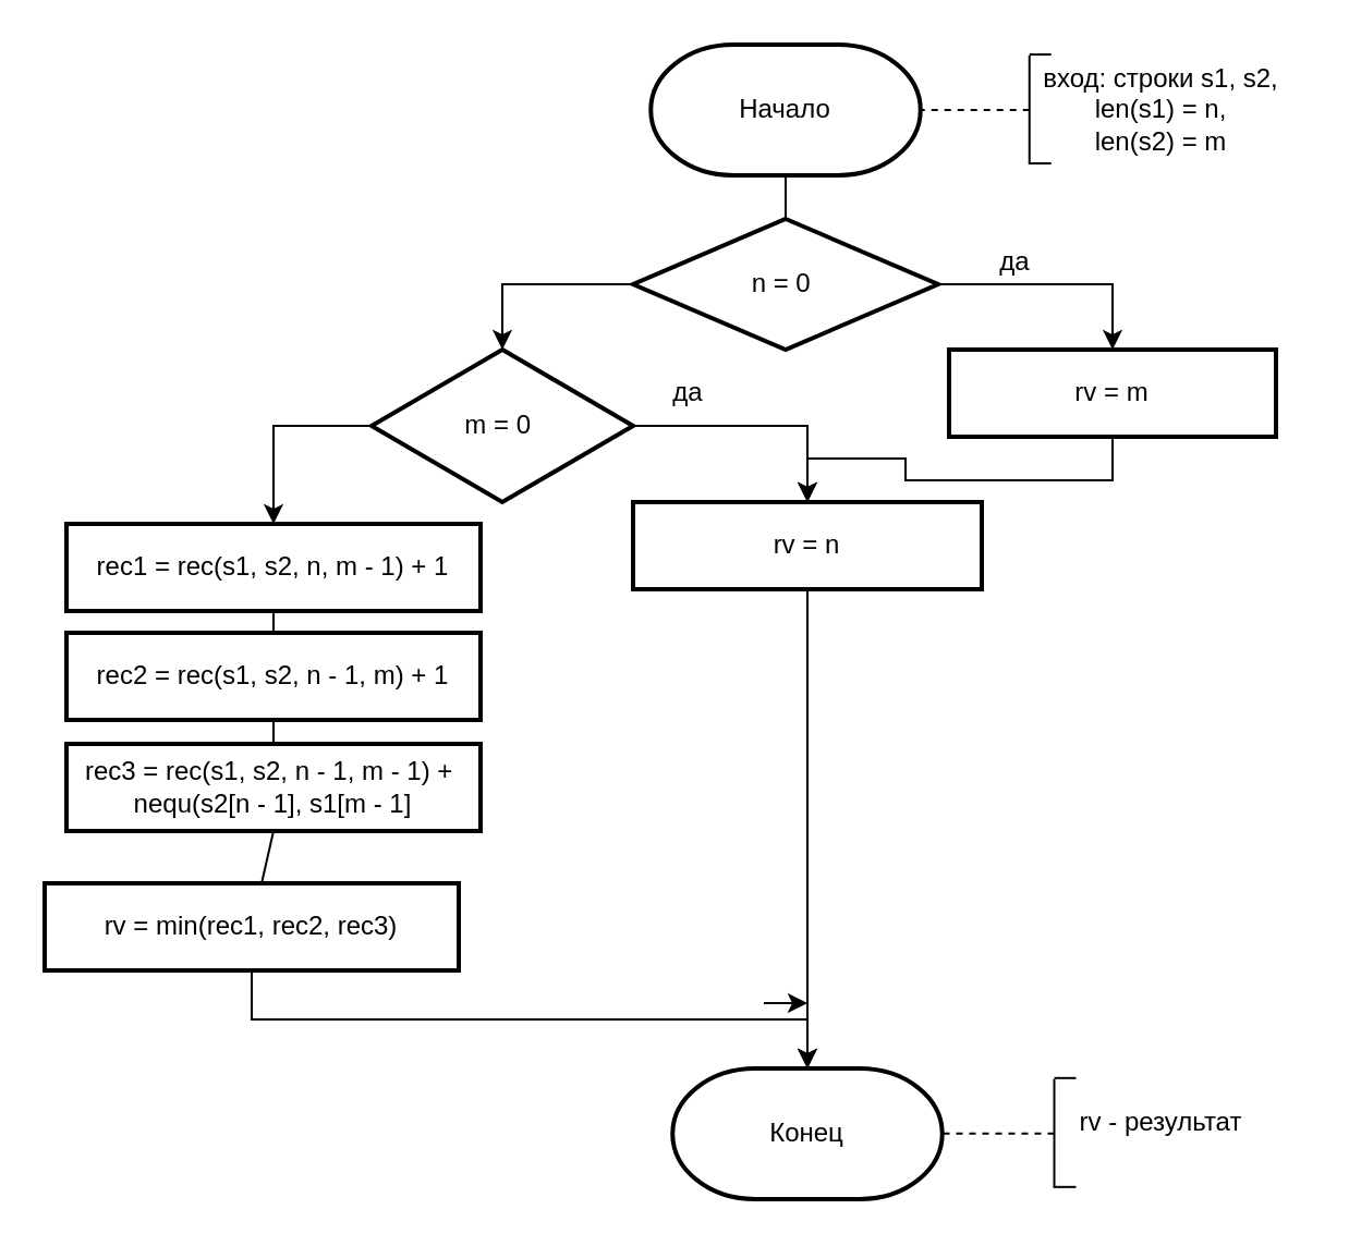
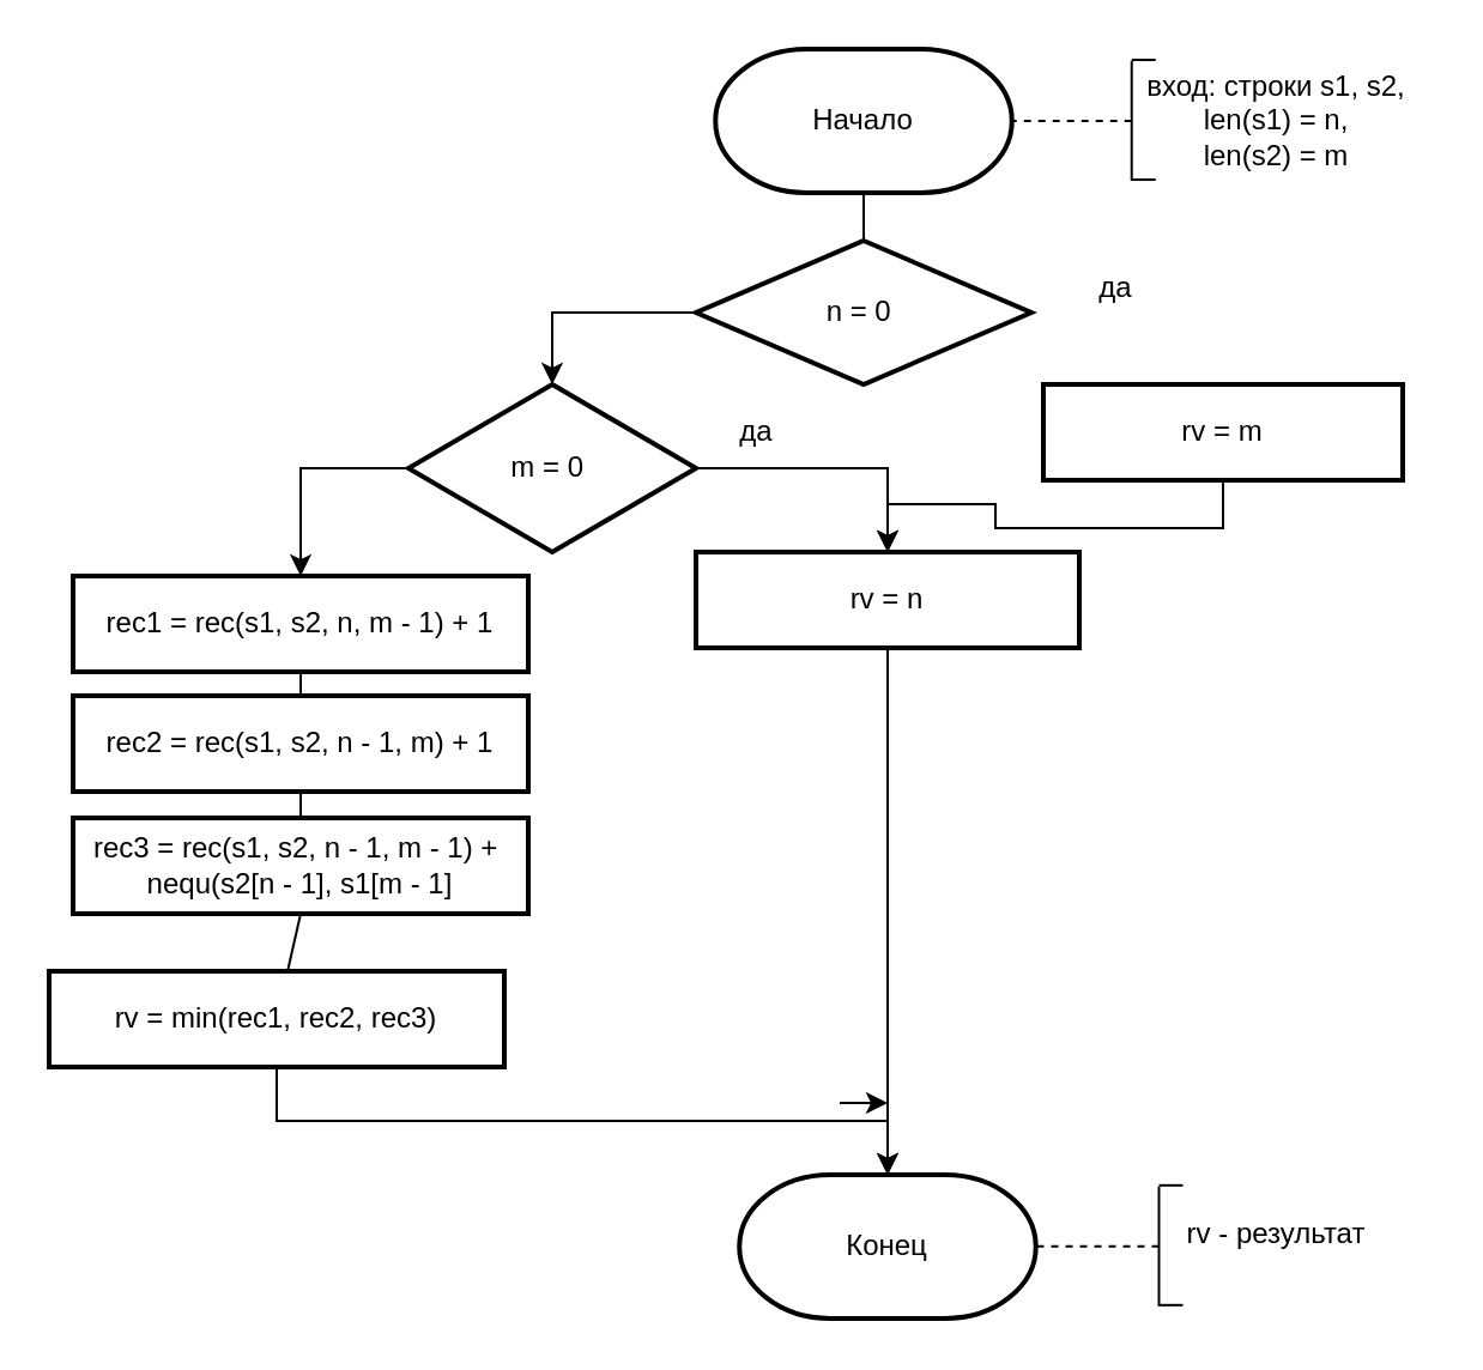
  <mxCell id="0" />
  <mxCell id="1" parent="0" />
  <mxCell id="2" value="Начало" style="strokeWidth=2;html=1;shape=mxgraph.flowchart.terminator;whiteSpace=wrap;" vertex="1" parent="1"><mxGeometry x="298.13" width="123.75" height="60" as="geometry" y="20" /></mxCell>
  <mxCell id="3" value="" style="endArrow=none;html=1;" edge="1" parent="1"><mxGeometry width="50" height="50" relative="1" as="geometry"><mxPoint x="471.87" y="75" as="sourcePoint" /><mxPoint x="471.87" y="25" as="targetPoint" /></mxGeometry></mxCell>
  <mxCell id="4" value="" style="endArrow=none;html=1;" edge="1" parent="1"><mxGeometry width="50" height="50" relative="1" as="geometry"><mxPoint x="481.87" y="24.52" as="sourcePoint" /><mxPoint x="471.87" y="24.52" as="targetPoint" /></mxGeometry></mxCell>
  <mxCell id="5" value="" style="endArrow=none;html=1;" edge="1" parent="1"><mxGeometry width="50" height="50" relative="1" as="geometry"><mxPoint x="471.87" y="74.52" as="sourcePoint" /><mxPoint x="481.87" y="74.52" as="targetPoint" /></mxGeometry></mxCell>
  <mxCell id="6" value="вход: строки s1, s2,&lt;br&gt;len(s1) = n,&lt;br&gt;len(s2) = m" style="text;html=1;align=center;verticalAlign=middle;resizable=0;points=[];autosize=1;strokeColor=none;fillColor=none;" vertex="1" parent="1"><mxGeometry x="466.62" y="25" width="130" height="50" as="geometry" /></mxCell>
  <mxCell id="7" value="" style="endArrow=none;dashed=1;html=1;entryX=1;entryY=0.5;entryDx=0;entryDy=0;entryPerimeter=0;" edge="1" parent="1" target="2"><mxGeometry width="50" height="50" relative="1" as="geometry"><mxPoint x="471.87" y="50" as="sourcePoint" /><mxPoint x="421.87" y="25" as="targetPoint" /></mxGeometry></mxCell>
  <mxCell id="8" style="edgeStyle=orthogonalEdgeStyle;rounded=0;orthogonalLoop=1;jettySize=auto;html=1;exitX=0;exitY=0.5;exitDx=0;exitDy=0;" edge="1" parent="1" source="10" target="13"><mxGeometry relative="1" as="geometry" /></mxCell>
- <mxCell id="9" style="edgeStyle=orthogonalEdgeStyle;rounded=0;orthogonalLoop=1;jettySize=auto;html=1;exitX=1;exitY=0.5;exitDx=0;exitDy=0;entryX=0.5;entryY=0;entryDx=0;entryDy=0;" edge="1" parent="1" source="10" target="17"><mxGeometry relative="1" as="geometry" /></mxCell>
  <mxCell id="10" value="n = 0&amp;nbsp;" style="rhombus;whiteSpace=wrap;html=1;strokeWidth=2;" vertex="1" parent="1"><mxGeometry x="290" y="100" width="140" height="60" as="geometry" /></mxCell>
  <mxCell id="11" style="edgeStyle=orthogonalEdgeStyle;rounded=0;orthogonalLoop=1;jettySize=auto;html=1;exitX=0;exitY=0.5;exitDx=0;exitDy=0;entryX=0.5;entryY=0;entryDx=0;entryDy=0;" edge="1" parent="1" source="13" target="20"><mxGeometry relative="1" as="geometry" /></mxCell>
  <mxCell id="12" style="edgeStyle=orthogonalEdgeStyle;rounded=0;orthogonalLoop=1;jettySize=auto;html=1;exitX=1;exitY=0.5;exitDx=0;exitDy=0;" edge="1" parent="1" source="13" target="15"><mxGeometry relative="1" as="geometry" /></mxCell>
  <mxCell id="13" value="m = 0&amp;nbsp;" style="rhombus;whiteSpace=wrap;html=1;strokeWidth=2;" vertex="1" parent="1"><mxGeometry x="170" y="160" width="120" height="70" as="geometry" /></mxCell>
  <mxCell id="14" style="edgeStyle=orthogonalEdgeStyle;rounded=0;orthogonalLoop=1;jettySize=auto;html=1;exitX=0.5;exitY=1;exitDx=0;exitDy=0;" edge="1" parent="1" source="15" target="29"><mxGeometry relative="1" as="geometry" /></mxCell>
  <mxCell id="15" value="rv = n" style="rounded=0;whiteSpace=wrap;html=1;strokeWidth=2;" vertex="1" parent="1"><mxGeometry x="290" y="230" width="160" height="40" as="geometry" /></mxCell>
  <mxCell id="16" style="edgeStyle=orthogonalEdgeStyle;rounded=0;orthogonalLoop=1;jettySize=auto;html=1;exitX=0.5;exitY=1;exitDx=0;exitDy=0;" edge="1" parent="1" source="17" target="15"><mxGeometry relative="1" as="geometry" /></mxCell>
  <mxCell id="17" value="rv = m" style="rounded=0;whiteSpace=wrap;html=1;strokeWidth=2;" vertex="1" parent="1"><mxGeometry x="435" y="160" width="150" height="40" as="geometry" /></mxCell>
  <mxCell id="18" value="да" style="text;html=1;align=center;verticalAlign=middle;resizable=0;points=[];autosize=1;strokeColor=none;fillColor=none;" vertex="1" parent="1"><mxGeometry x="450" y="110" width="30" height="20" as="geometry" /></mxCell>
  <mxCell id="19" value="да" style="text;html=1;align=center;verticalAlign=middle;resizable=0;points=[];autosize=1;strokeColor=none;fillColor=none;" vertex="1" parent="1"><mxGeometry x="300" y="170" width="30" height="20" as="geometry" /></mxCell>
  <mxCell id="20" value="rec1 = rec(s1, s2, n, m - 1) + 1" style="rounded=0;whiteSpace=wrap;html=1;absoluteArcSize=1;arcSize=14;strokeWidth=2;" vertex="1" parent="1"><mxGeometry x="30" y="240" width="190" height="40" as="geometry" /></mxCell>
  <mxCell id="21" value="rec2 = rec(s1, s2, n - 1, m) + 1" style="rounded=0;whiteSpace=wrap;html=1;absoluteArcSize=1;arcSize=14;strokeWidth=2;" vertex="1" parent="1"><mxGeometry x="30" y="290" width="190" height="40" as="geometry" /></mxCell>
  <mxCell id="22" value="rec3 = rec(s1, s2, n - 1, m - 1) +&amp;nbsp;&lt;br&gt;nequ(s2[n - 1], s1[m - 1]" style="rounded=0;whiteSpace=wrap;html=1;absoluteArcSize=1;arcSize=14;strokeWidth=2;" vertex="1" parent="1"><mxGeometry x="30" y="341" width="190" height="40" as="geometry" /></mxCell>
  <mxCell id="23" value="" style="endArrow=none;html=1;" edge="1" parent="1" source="21" target="20"><mxGeometry width="50" height="50" relative="1" as="geometry"><mxPoint x="160" y="410" as="sourcePoint" /><mxPoint x="210" y="360" as="targetPoint" /></mxGeometry></mxCell>
  <mxCell id="24" value="" style="endArrow=none;html=1;entryX=0.5;entryY=1;entryDx=0;entryDy=0;exitX=0.5;exitY=0;exitDx=0;exitDy=0;" edge="1" parent="1" source="22" target="21"><mxGeometry width="50" height="50" relative="1" as="geometry"><mxPoint x="160" y="410" as="sourcePoint" /><mxPoint x="210" y="360" as="targetPoint" /></mxGeometry></mxCell>
  <mxCell id="25" style="edgeStyle=orthogonalEdgeStyle;rounded=0;orthogonalLoop=1;jettySize=auto;html=1;exitX=0.5;exitY=1;exitDx=0;exitDy=0;" edge="1" parent="1" source="26" target="29"><mxGeometry relative="1" as="geometry" /></mxCell>
  <mxCell id="26" value="rv = min(rec1, rec2, rec3)" style="rounded=0;whiteSpace=wrap;html=1;strokeWidth=2;" vertex="1" parent="1"><mxGeometry x="20" y="405" width="190" height="40" as="geometry" /></mxCell>
  <mxCell id="27" value="" style="endArrow=none;html=1;entryX=0.5;entryY=1;entryDx=0;entryDy=0;" edge="1" parent="1" source="26" target="22"><mxGeometry width="50" height="50" relative="1" as="geometry"><mxPoint x="230" y="340" as="sourcePoint" /><mxPoint x="280" y="290" as="targetPoint" /></mxGeometry></mxCell>
  <mxCell id="28" value="" style="endArrow=none;html=1;entryX=0.5;entryY=1;entryDx=0;entryDy=0;entryPerimeter=0;exitX=0.5;exitY=0;exitDx=0;exitDy=0;" edge="1" parent="1" source="10" target="2"><mxGeometry width="50" height="50" relative="1" as="geometry"><mxPoint x="362" y="110" as="sourcePoint" /><mxPoint x="440" y="180" as="targetPoint" /></mxGeometry></mxCell>
  <mxCell id="29" value="Конец" style="strokeWidth=2;html=1;shape=mxgraph.flowchart.terminator;whiteSpace=wrap;" vertex="1" parent="1"><mxGeometry x="308.12" y="490" width="123.75" height="60" as="geometry" /></mxCell>
  <mxCell id="30" value="" style="endArrow=classic;html=1;" edge="1" parent="1"><mxGeometry width="50" height="50" relative="1" as="geometry"><mxPoint x="350" y="460" as="sourcePoint" /><mxPoint x="370" y="460" as="targetPoint" /></mxGeometry></mxCell>
  <mxCell id="31" value="" style="endArrow=none;html=1;" edge="1" parent="1"><mxGeometry width="50" height="50" relative="1" as="geometry"><mxPoint x="483.25" y="544.89" as="sourcePoint" /><mxPoint x="483.25" y="494.89" as="targetPoint" /></mxGeometry></mxCell>
  <mxCell id="32" value="" style="endArrow=none;html=1;" edge="1" parent="1"><mxGeometry width="50" height="50" relative="1" as="geometry"><mxPoint x="493.25" y="494.41" as="sourcePoint" /><mxPoint x="483.25" y="494.41" as="targetPoint" /></mxGeometry></mxCell>
  <mxCell id="33" value="" style="endArrow=none;html=1;" edge="1" parent="1"><mxGeometry width="50" height="50" relative="1" as="geometry"><mxPoint x="483.25" y="544.41" as="sourcePoint" /><mxPoint x="493.25" y="544.41" as="targetPoint" /></mxGeometry></mxCell>
  <mxCell id="34" value="" style="endArrow=none;dashed=1;html=1;entryX=1;entryY=0.5;entryDx=0;entryDy=0;entryPerimeter=0;" edge="1" parent="1"><mxGeometry width="50" height="50" relative="1" as="geometry"><mxPoint x="483.25" y="519.89" as="sourcePoint" /><mxPoint x="430" y="519.89" as="targetPoint" /></mxGeometry></mxCell>
  <mxCell id="35" value="rv - результат" style="text;html=1;align=center;verticalAlign=middle;resizable=0;points=[];autosize=1;strokeColor=none;fillColor=none;" vertex="1" parent="1"><mxGeometry x="486.62" y="505.41" width="90" height="20" as="geometry" /></mxCell>
